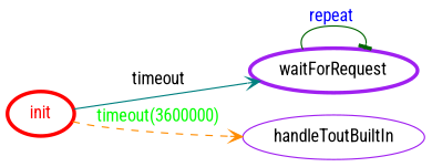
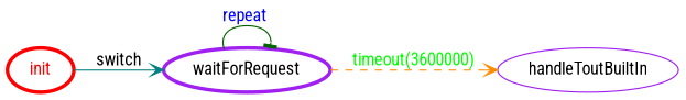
  digraph {
    fontname="Roboto Condensed"
    rankdir=LR
    node [color=purple fontname="Roboto Condensed" penwidth=3]
    edge [arrowhead=vee fontname="Roboto Condensed" style=solid]
    init [color=red fontcolor=red]
    waitForRequest [fontcolor=black]
    handleToutBuiltIn [penwidth=""]
-   init -> waitForRequest [color=teal fontcolor=black label=timeout]
+   init -> waitForRequest [color=teal fontcolor=black label=switch]
    waitForRequest -> waitForRequest [arrowhead=tee color=darkgreen fontcolor=blue label="repeat "]
-   init -> handleToutBuiltIn [color=darkorange fontcolor=green label="timeout(3600000)" style=dashed]
+   waitForRequest -> handleToutBuiltIn [color=darkorange fontcolor=green label="timeout(3600000)" style=dashed]
  }
